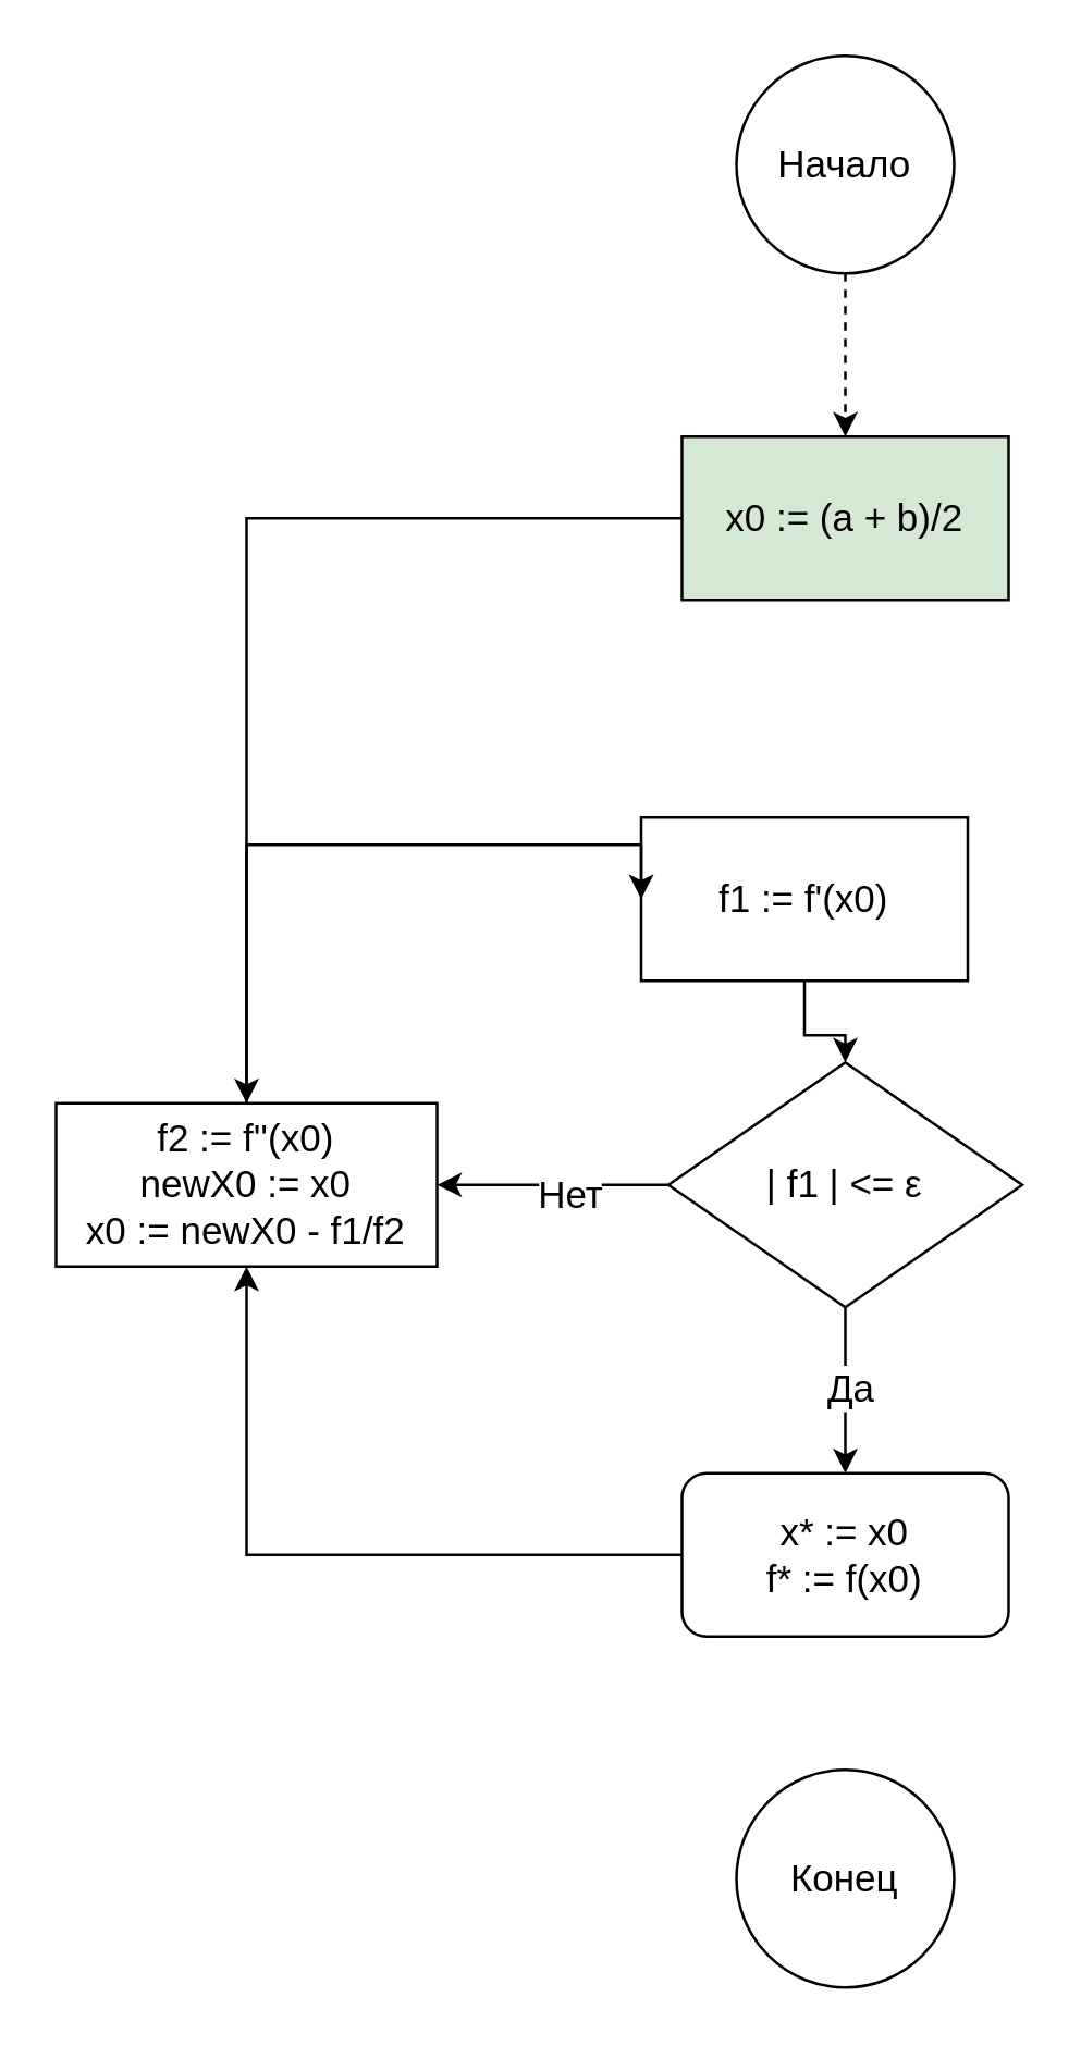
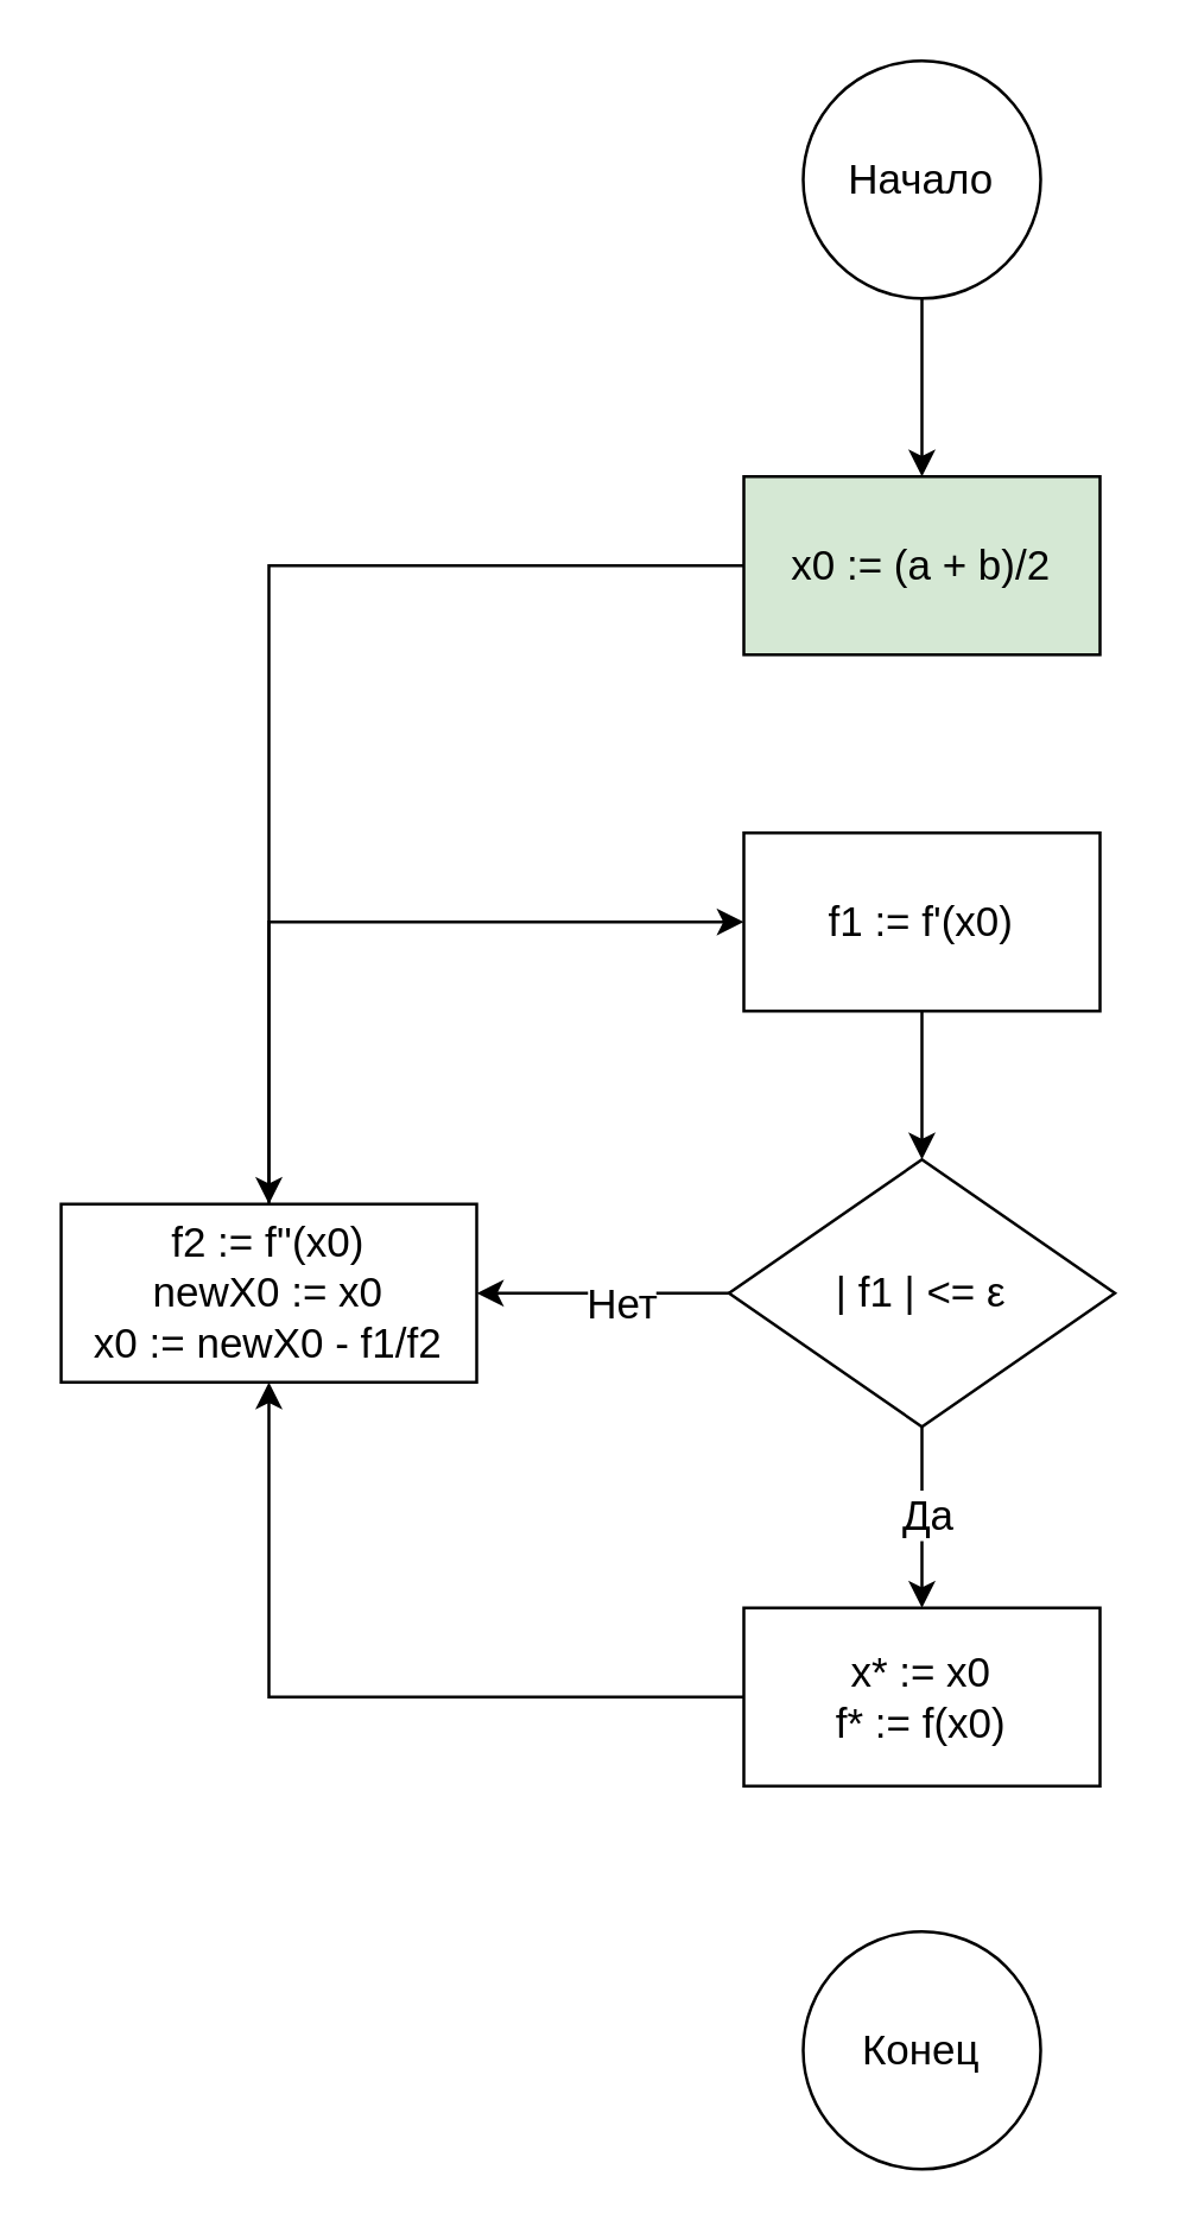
  <mxCell id="0" />
  <mxCell id="1" parent="0" />
  <mxCell id="2" style="edgeStyle=orthogonalEdgeStyle;rounded=0;orthogonalLoop=1;jettySize=auto;html=1;" parent="1" source="17" target="15" edge="1"><mxGeometry relative="1" as="geometry" /></mxCell>
  <mxCell id="3" value="Начало" style="ellipse;whiteSpace=wrap;html=1;aspect=fixed;fontSize=14;" parent="1" vertex="1"><mxGeometry x="270" y="20" width="80" height="80" as="geometry" /></mxCell>
  <mxCell id="4" style="edgeStyle=orthogonalEdgeStyle;rounded=0;orthogonalLoop=1;jettySize=auto;html=1;" parent="1" source="5" target="11" edge="1"><mxGeometry relative="1" as="geometry" /></mxCell>
- <mxCell id="5" value="&lt;div&gt;f1 := f'(x0)&lt;/div&gt;" style="rounded=0;whiteSpace=wrap;html=1;fontSize=14;" parent="1" vertex="1"><mxGeometry x="235" y="300" width="120" height="60" as="geometry" /></mxCell>
+ <mxCell id="5" value="&lt;div&gt;f1 := f'(x0)&lt;/div&gt;" style="rounded=0;whiteSpace=wrap;html=1;fontSize=14;" parent="1" vertex="1"><mxGeometry x="250" y="280" width="120" height="60" as="geometry" /></mxCell>
  <mxCell id="6" value="Конец" style="ellipse;whiteSpace=wrap;html=1;aspect=fixed;fontSize=14;" parent="1" vertex="1"><mxGeometry x="270" y="650" width="80" height="80" as="geometry" /></mxCell>
  <mxCell id="7" style="edgeStyle=orthogonalEdgeStyle;rounded=0;orthogonalLoop=1;jettySize=auto;html=1;entryX=0.5;entryY=0;entryDx=0;entryDy=0;" parent="1" source="11" target="13" edge="1"><mxGeometry relative="1" as="geometry" /></mxCell>
  <mxCell id="8" value="&lt;span style=&quot;font-size: 14px;&quot;&gt;Да&lt;/span&gt;" style="edgeLabel;html=1;align=center;verticalAlign=middle;resizable=0;points=[];" parent="7" vertex="1" connectable="0"><mxGeometry x="-0.098" y="1" relative="1" as="geometry"><mxPoint y="1" as="offset" /></mxGeometry></mxCell>
  <mxCell id="9" style="edgeStyle=orthogonalEdgeStyle;rounded=0;orthogonalLoop=1;jettySize=auto;html=1;" parent="1" source="11" target="15" edge="1"><mxGeometry relative="1" as="geometry" /></mxCell>
  <mxCell id="10" value="&lt;span style=&quot;font-size: 14px;&quot;&gt;Нет&lt;/span&gt;" style="edgeLabel;html=1;align=center;verticalAlign=middle;resizable=0;points=[];" parent="9" vertex="1" connectable="0"><mxGeometry x="-0.157" y="3" relative="1" as="geometry"><mxPoint x="-1" as="offset" /></mxGeometry></mxCell>
  <mxCell id="11" value="| f1 | &amp;lt;= ε" style="rhombus;whiteSpace=wrap;html=1;fontSize=14;" parent="1" vertex="1"><mxGeometry x="245" y="390" width="130" height="90" as="geometry" /></mxCell>
  <mxCell id="12" style="edgeStyle=orthogonalEdgeStyle;rounded=0;orthogonalLoop=1;jettySize=auto;html=1;" parent="1" source="13" target="15" edge="1"><mxGeometry relative="1" as="geometry" /></mxCell>
- <mxCell id="13" value="x* := x0&lt;div style=&quot;font-size: 14px;&quot;&gt;f* := f(x0)&lt;/div&gt;" style="whiteSpace=wrap;html=1;fontSize=14;rounded=1;" parent="1" vertex="1"><mxGeometry x="250" y="541" width="120" height="60" as="geometry" /></mxCell>
+ <mxCell id="13" value="x* := x0&lt;div style=&quot;font-size: 14px;&quot;&gt;f* := f(x0)&lt;/div&gt;" style="rounded=0;whiteSpace=wrap;html=1;fontSize=14;" parent="1" vertex="1"><mxGeometry x="250" y="541" width="120" height="60" as="geometry" /></mxCell>
  <mxCell id="14" style="edgeStyle=orthogonalEdgeStyle;rounded=0;orthogonalLoop=1;jettySize=auto;html=1;entryX=0;entryY=0.5;entryDx=0;entryDy=0;" parent="1" source="15" target="5" edge="1"><mxGeometry relative="1" as="geometry"><Array as="points"><mxPoint x="90" y="310" /></Array></mxGeometry></mxCell>
  <mxCell id="15" value="f2 := f''(x0)&lt;div&gt;newX0 := x0&lt;/div&gt;&lt;div&gt;x0 := newX0 - f1/f2&lt;/div&gt;" style="rounded=0;whiteSpace=wrap;html=1;fontSize=14;" parent="1" vertex="1"><mxGeometry x="20" y="405" width="140" height="60" as="geometry" /></mxCell>
- <mxCell id="16" value="" style="edgeStyle=orthogonalEdgeStyle;rounded=0;orthogonalLoop=1;jettySize=auto;html=1;dashed=1;" edge="1" parent="1" source="3" target="17"><mxGeometry relative="1" as="geometry"><mxPoint x="310" y="100" as="sourcePoint" /><mxPoint x="310" y="280" as="targetPoint" /></mxGeometry></mxCell>
+ <mxCell id="16" value="" style="edgeStyle=orthogonalEdgeStyle;rounded=0;orthogonalLoop=1;jettySize=auto;html=1;" edge="1" parent="1" source="3" target="17"><mxGeometry relative="1" as="geometry"><mxPoint x="310" y="100" as="sourcePoint" /><mxPoint x="310" y="280" as="targetPoint" /></mxGeometry></mxCell>
  <mxCell id="17" value="x0 := (a + b)/2" style="rounded=0;whiteSpace=wrap;html=1;fontSize=14;fillColor=#d5e8d4;" vertex="1" parent="1"><mxGeometry x="250" y="160" width="120" height="60" as="geometry" /></mxCell>
